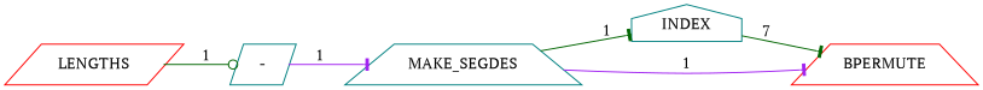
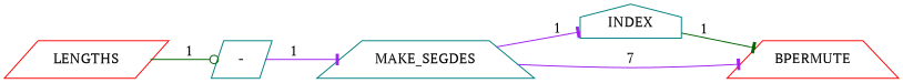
  digraph {
    fontname="PT Serif"
    rankdir=LR
    node [color=teal cost=172 fontname="PT Serif" shape=trapezium]
    edge [arrowhead=tee color=darkgreen cost=1 fontname="PT Serif"]
    n1 [label=INDEX shape=house]
    n2 [color=red label=BPERMUTE]
    n3 [color=red cost=86 label=LENGTHS shape=parallelogram]
    n4 [cost=86 label="-" shape=parallelogram]
    n5 [cost=43 label=MAKE_SEGDES]
-   n1 -> n2 [cost=7 label=7]
+   n1 -> n2 [cost=7 label=1]
    n3 -> n4 [arrowhead=odot label=1]
    n4 -> n5 [color=purple label=1]
-   n5 -> n1 [label=1]
-   n5 -> n2 [color=purple label=1]
+   n5 -> n1 [color=purple label=1]
+   n5 -> n2 [color=purple label=7]
  }
